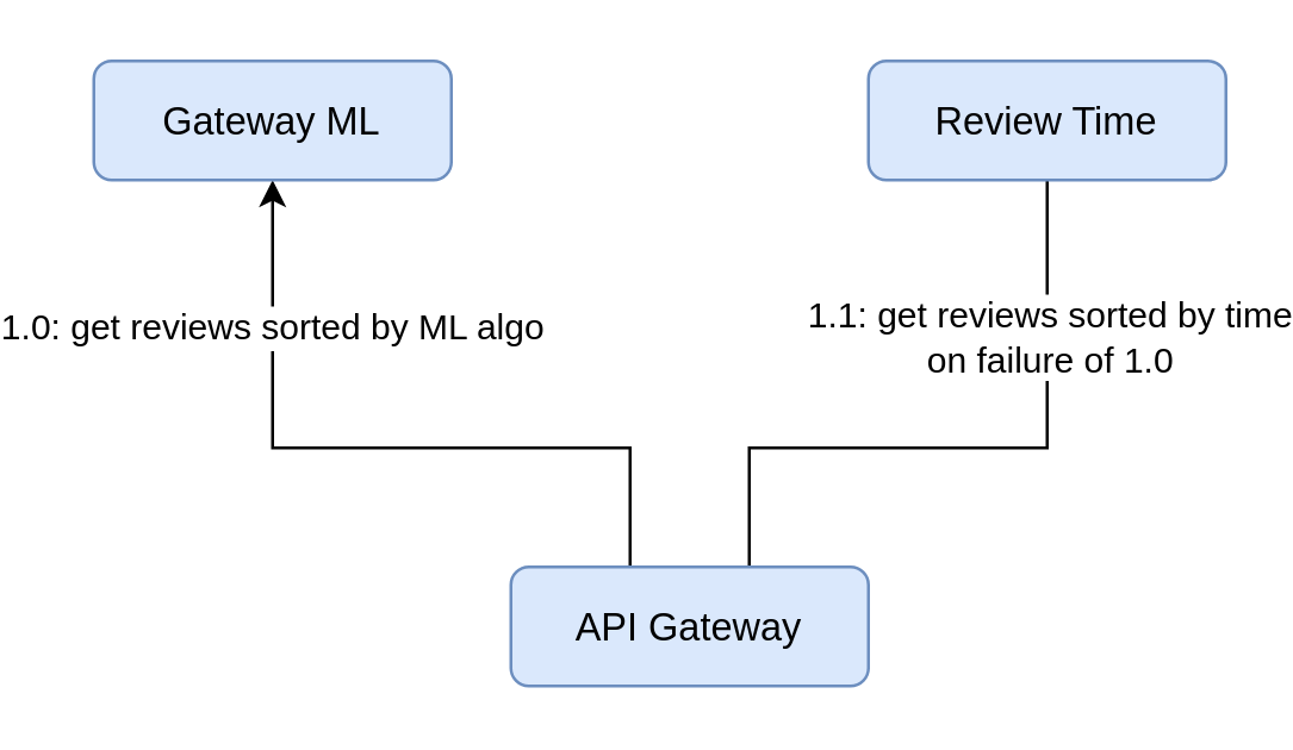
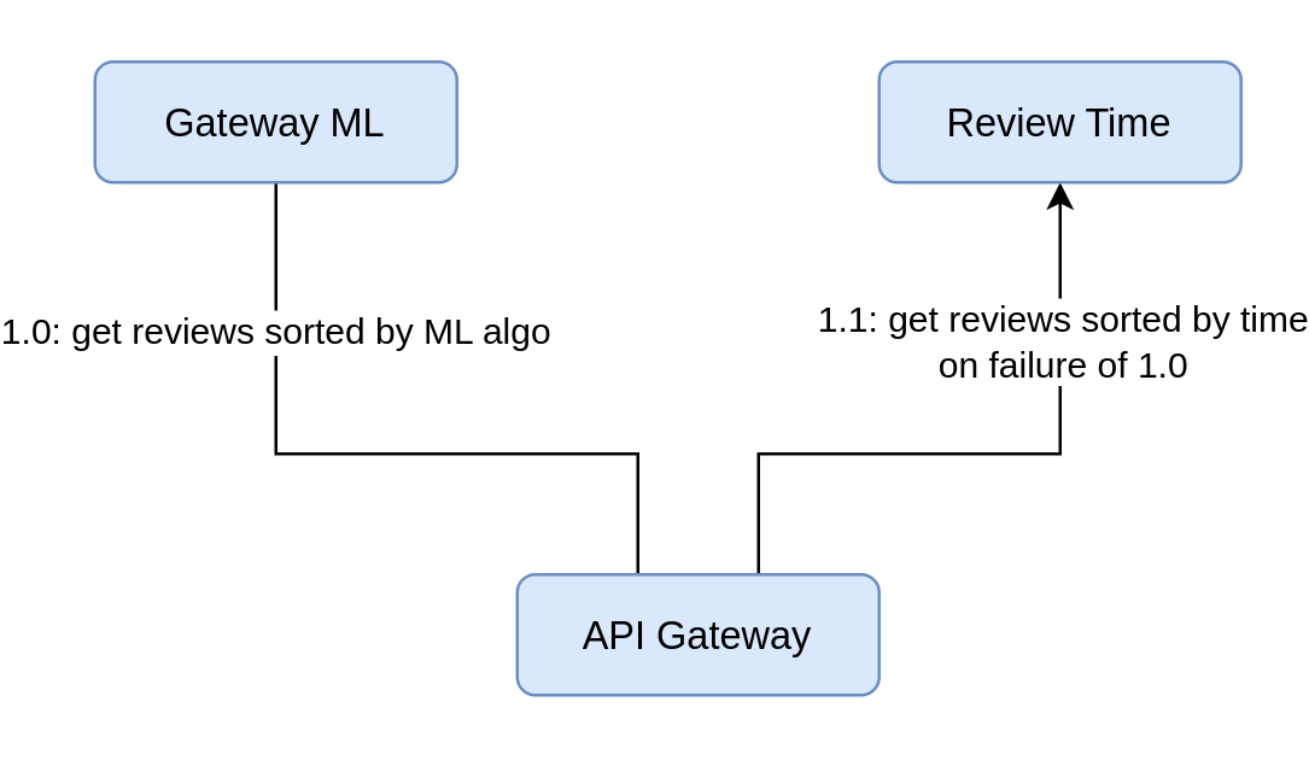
  <mxCell id="0" />
  <mxCell id="1" parent="0" />
- <mxCell id="2" value="&lt;font style=&quot;font-size: 12px&quot;&gt;1.0: get reviews sorted by ML algo&lt;/font&gt;" style="edgeStyle=orthogonalEdgeStyle;rounded=0;orthogonalLoop=1;jettySize=auto;html=1;exitX=0.5;exitY=0;exitDx=0;exitDy=0;labelBackgroundColor=#ffffff;entryX=0.5;entryY=1;entryDx=0;entryDy=0;" parent="1" source="5" target="6" edge="1"><mxGeometry x="0.677" relative="1" as="geometry"><Array as="points"><mxPoint x="200" y="210" /><mxPoint x="200" y="150" /><mxPoint x="80" y="150" /></Array><mxPoint as="offset" /></mxGeometry></mxCell>
- <mxCell id="3" style="edgeStyle=orthogonalEdgeStyle;rounded=0;orthogonalLoop=1;jettySize=auto;html=1;exitX=0.75;exitY=0;exitDx=0;exitDy=0;entryX=0.5;entryY=1;entryDx=0;entryDy=0;labelBackgroundColor=#ffffff;endArrow=none;" parent="1" source="5" target="7" edge="1"><mxGeometry relative="1" as="geometry"><Array as="points"><mxPoint x="240" y="210" /><mxPoint x="240" y="150" /><mxPoint x="340" y="150" /></Array></mxGeometry></mxCell>
+ <mxCell id="2" value="&lt;font style=&quot;font-size: 12px&quot;&gt;1.0: get reviews sorted by ML algo&lt;/font&gt;" style="edgeStyle=orthogonalEdgeStyle;rounded=0;orthogonalLoop=1;jettySize=auto;html=1;exitX=0.5;exitY=0;exitDx=0;exitDy=0;labelBackgroundColor=#ffffff;entryX=0.5;entryY=1;entryDx=0;entryDy=0;endArrow=none;" parent="1" source="5" target="6" edge="1"><mxGeometry x="0.677" relative="1" as="geometry"><Array as="points"><mxPoint x="200" y="210" /><mxPoint x="200" y="150" /><mxPoint x="80" y="150" /></Array><mxPoint as="offset" /></mxGeometry></mxCell>
+ <mxCell id="3" style="edgeStyle=orthogonalEdgeStyle;rounded=0;orthogonalLoop=1;jettySize=auto;html=1;exitX=0.75;exitY=0;exitDx=0;exitDy=0;entryX=0.5;entryY=1;entryDx=0;entryDy=0;labelBackgroundColor=#ffffff;" parent="1" source="5" target="7" edge="1"><mxGeometry relative="1" as="geometry"><Array as="points"><mxPoint x="240" y="210" /><mxPoint x="240" y="150" /><mxPoint x="340" y="150" /></Array></mxGeometry></mxCell>
  <mxCell id="4" value="&lt;font style=&quot;font-size: 12px&quot;&gt;1.1: get reviews sorted by time&lt;br&gt;on failure of 1.0&lt;/font&gt;" style="edgeLabel;html=1;align=center;verticalAlign=middle;resizable=0;points=[];" parent="3" vertex="1" connectable="0"><mxGeometry x="0.47" y="2" relative="1" as="geometry"><mxPoint x="2" y="-22" as="offset" /></mxGeometry></mxCell>
  <mxCell id="5" value="&lt;font style=&quot;font-size: 13px&quot;&gt;API Gateway&lt;/font&gt;" style="rounded=1;whiteSpace=wrap;html=1;fontSize=12;glass=0;strokeWidth=1;shadow=0;fillColor=#dae8fc;strokeColor=#6c8ebf;" parent="1" vertex="1"><mxGeometry x="160" y="190" width="120" height="40" as="geometry" /></mxCell>
  <mxCell id="6" value="&lt;font style=&quot;font-size: 13px&quot;&gt;Gateway ML&lt;/font&gt;" style="rounded=1;whiteSpace=wrap;html=1;fontSize=12;glass=0;strokeWidth=1;shadow=0;fillColor=#dae8fc;strokeColor=#6c8ebf;" parent="1" vertex="1"><mxGeometry x="20" y="20" width="120" height="40" as="geometry" /></mxCell>
  <mxCell id="7" value="&lt;font style=&quot;font-size: 13px&quot;&gt;Review Time&lt;/font&gt;" style="rounded=1;whiteSpace=wrap;html=1;fontSize=12;glass=0;strokeWidth=1;shadow=0;fillColor=#dae8fc;strokeColor=#6c8ebf;" parent="1" vertex="1"><mxGeometry x="280" y="20" width="120" height="40" as="geometry" /></mxCell>
